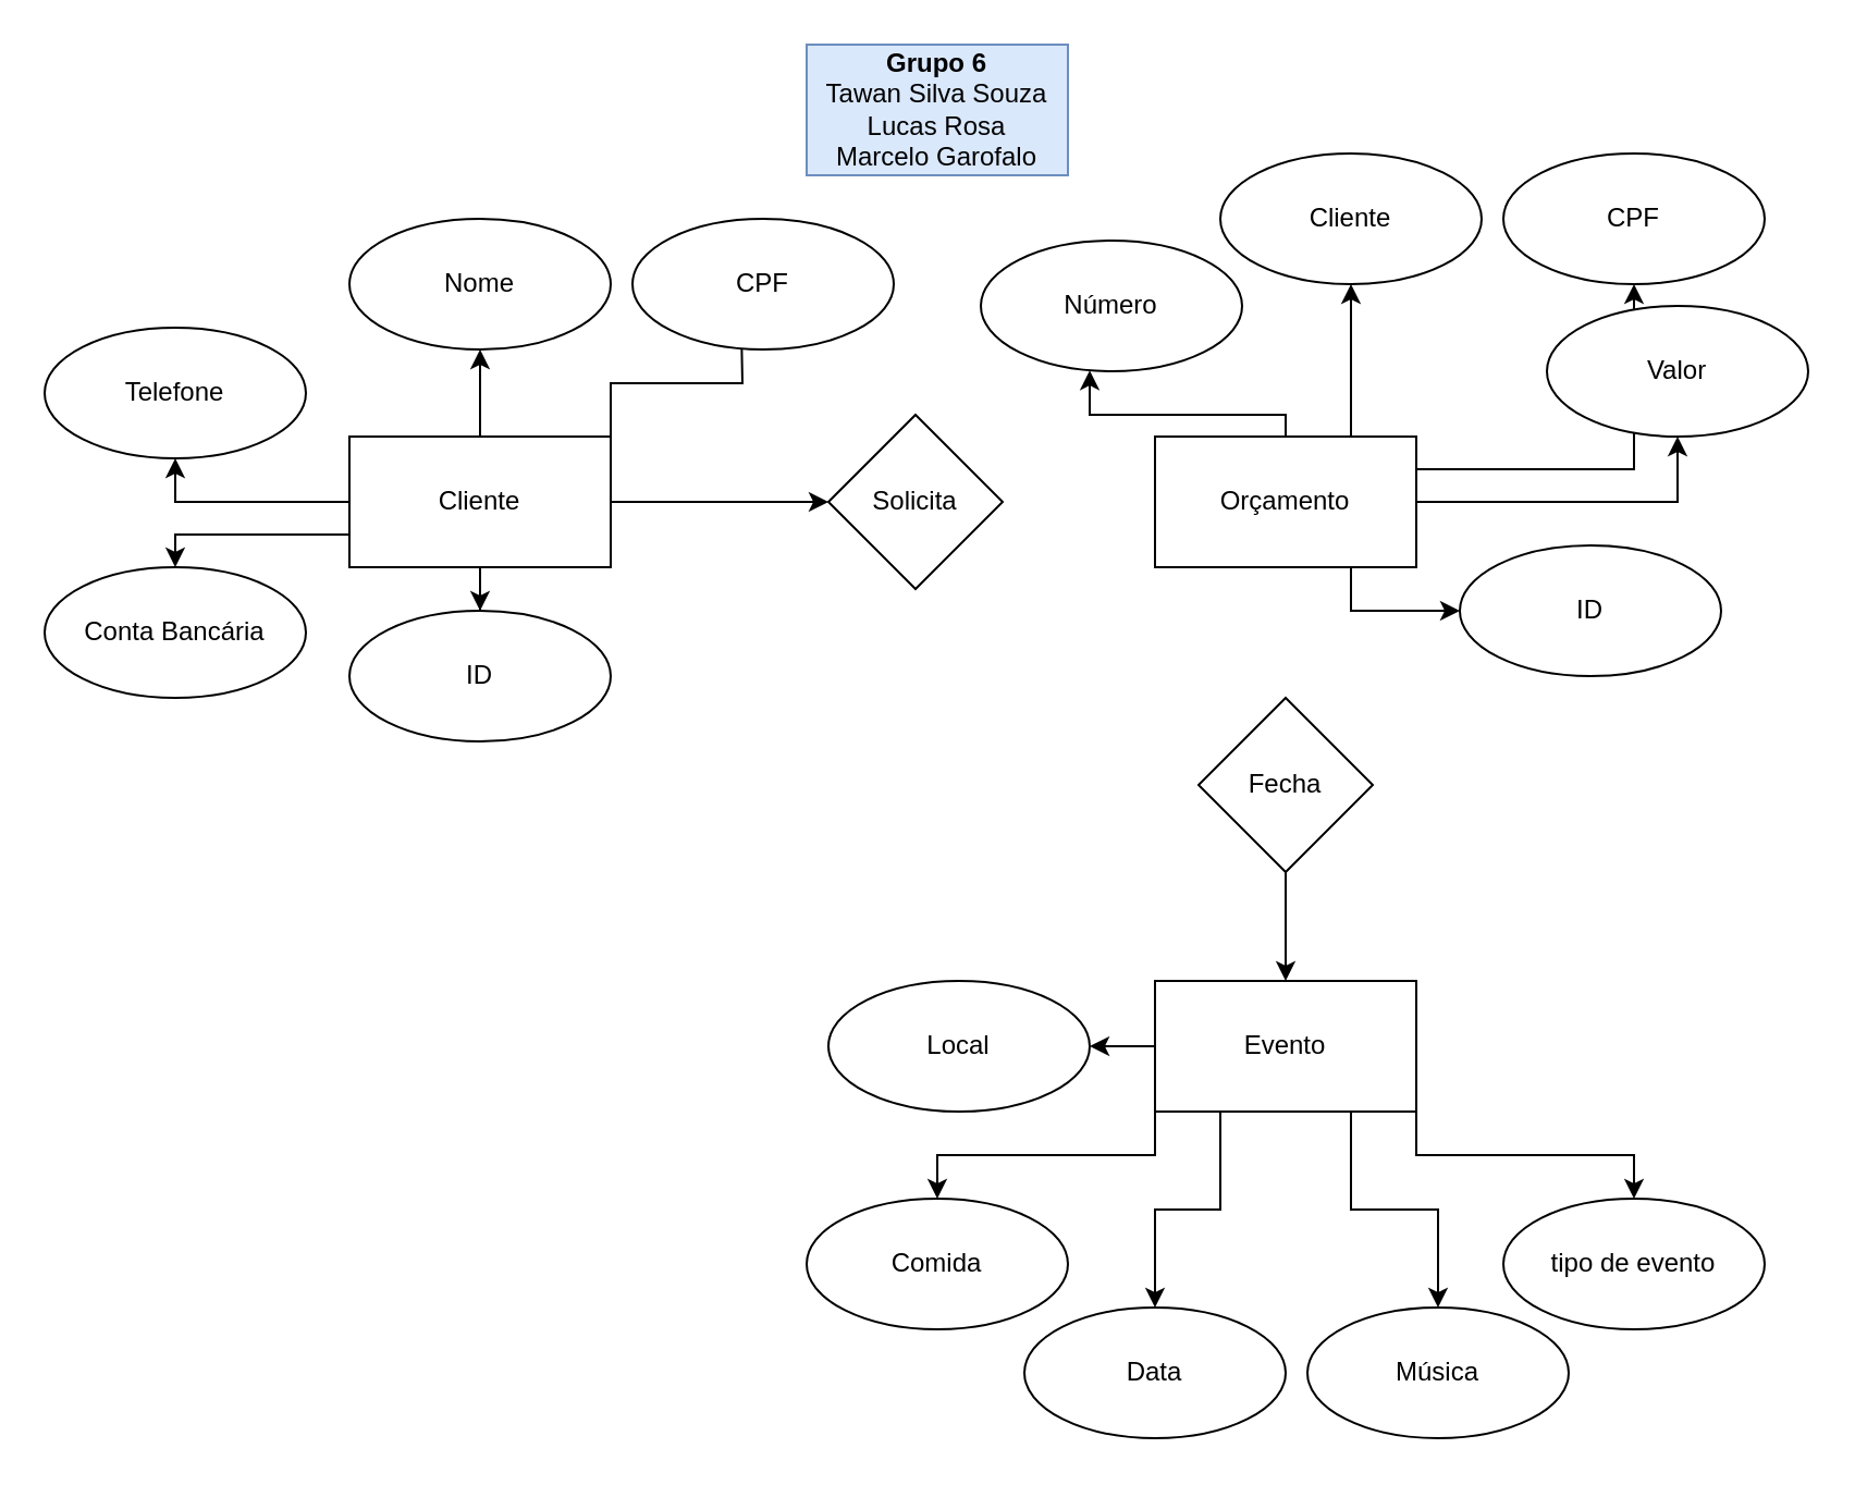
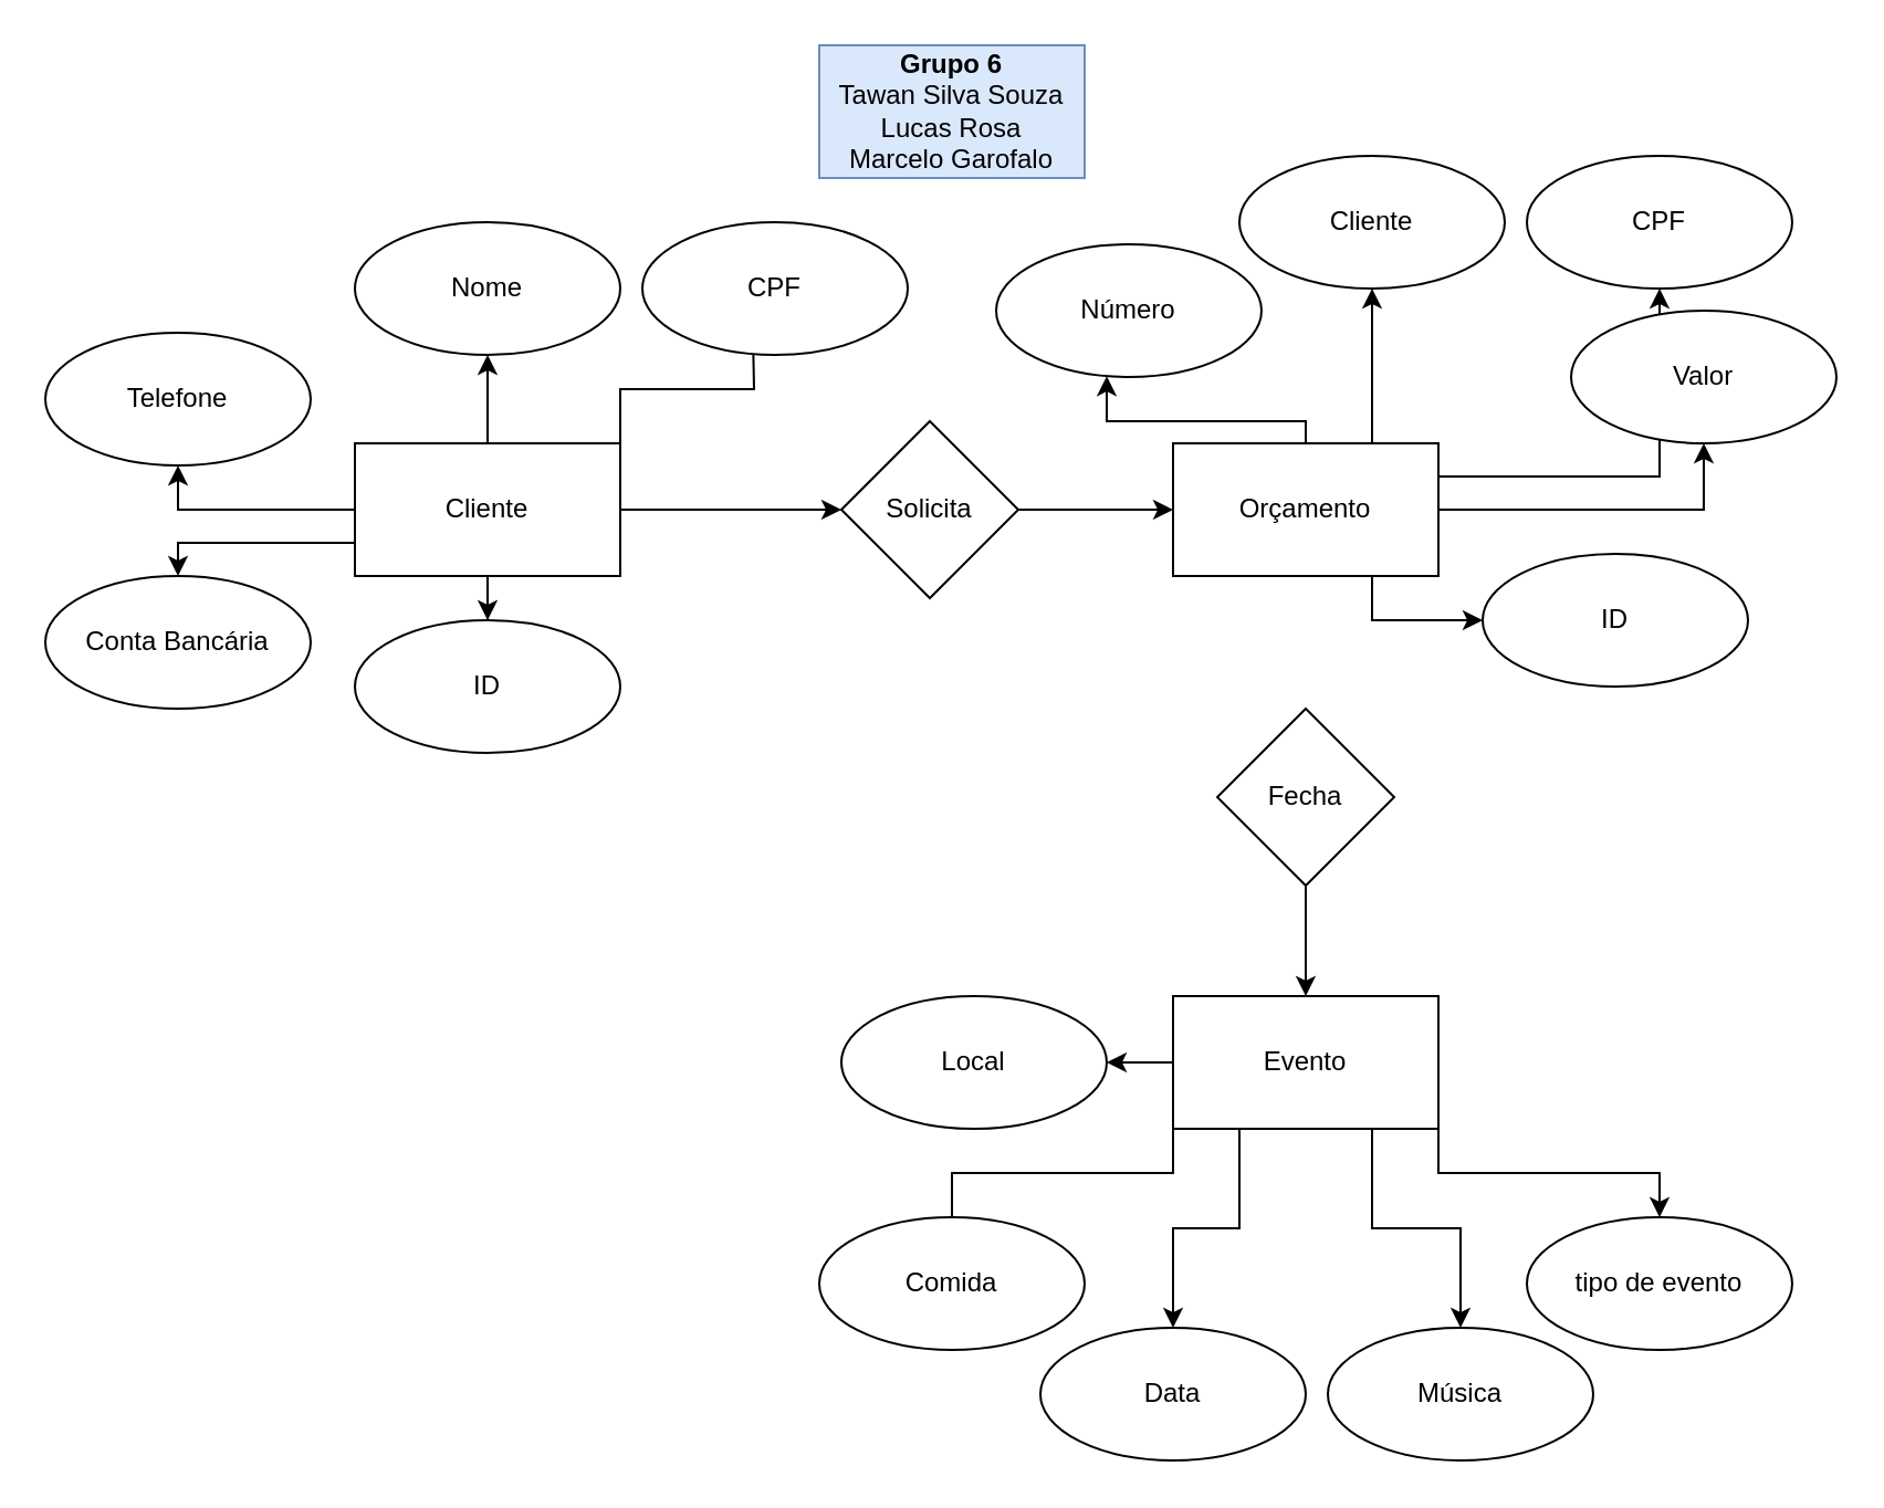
  <mxCell id="0" />
  <mxCell id="1" parent="0" />
  <mxCell id="2" value="" style="edgeStyle=orthogonalEdgeStyle;rounded=0;orthogonalLoop=1;jettySize=auto;html=1;" edge="1" parent="1" source="8" target="9"><mxGeometry relative="1" as="geometry" /></mxCell>
  <mxCell id="3" value="" style="edgeStyle=orthogonalEdgeStyle;rounded=0;orthogonalLoop=1;jettySize=auto;html=1;entryX=0.5;entryY=1;entryDx=0;entryDy=0;" edge="1" parent="1" source="8" target="10"><mxGeometry relative="1" as="geometry" /></mxCell>
  <mxCell id="4" style="edgeStyle=orthogonalEdgeStyle;rounded=0;orthogonalLoop=1;jettySize=auto;html=1;entryX=0;entryY=0.5;entryDx=0;entryDy=0;" edge="1" parent="1" source="8" target="35"><mxGeometry relative="1" as="geometry"><mxPoint x="360" y="230" as="targetPoint" /></mxGeometry></mxCell>
  <mxCell id="5" style="edgeStyle=orthogonalEdgeStyle;rounded=0;orthogonalLoop=1;jettySize=auto;html=1;exitX=1;exitY=0;exitDx=0;exitDy=0;" edge="1" parent="1" source="8"><mxGeometry relative="1" as="geometry"><mxPoint x="340" y="150" as="targetPoint" /></mxGeometry></mxCell>
  <mxCell id="6" value="" style="edgeStyle=orthogonalEdgeStyle;rounded=0;orthogonalLoop=1;jettySize=auto;html=1;" edge="1" parent="1" source="8" target="36"><mxGeometry relative="1" as="geometry" /></mxCell>
  <mxCell id="7" style="edgeStyle=orthogonalEdgeStyle;rounded=0;orthogonalLoop=1;jettySize=auto;html=1;exitX=0;exitY=0.75;exitDx=0;exitDy=0;entryX=0.5;entryY=0;entryDx=0;entryDy=0;" edge="1" parent="1" source="8" target="33"><mxGeometry relative="1" as="geometry"><Array as="points"><mxPoint x="80" y="245" /></Array></mxGeometry></mxCell>
  <mxCell id="8" value="Cliente" style="rounded=0;whiteSpace=wrap;html=1;" vertex="1" parent="1"><mxGeometry x="160" y="200" width="120" height="60" as="geometry" /></mxCell>
  <mxCell id="9" value="Nome" style="ellipse;whiteSpace=wrap;html=1;rounded=0;" vertex="1" parent="1"><mxGeometry x="160" y="100" width="120" height="60" as="geometry" /></mxCell>
  <mxCell id="10" value="Telefone" style="ellipse;whiteSpace=wrap;html=1;rounded=0;" vertex="1" parent="1"><mxGeometry x="20" y="150" width="120" height="60" as="geometry" /></mxCell>
  <mxCell id="11" value="" style="edgeStyle=orthogonalEdgeStyle;rounded=0;orthogonalLoop=1;jettySize=auto;html=1;" edge="1" parent="1" source="16" target="17"><mxGeometry relative="1" as="geometry"><Array as="points"><mxPoint x="590" y="190" /><mxPoint x="500" y="190" /></Array></mxGeometry></mxCell>
  <mxCell id="12" style="edgeStyle=orthogonalEdgeStyle;rounded=0;orthogonalLoop=1;jettySize=auto;html=1;exitX=0.75;exitY=0;exitDx=0;exitDy=0;" edge="1" parent="1" source="16" target="18"><mxGeometry relative="1" as="geometry"><mxPoint x="850" y="60" as="targetPoint" /></mxGeometry></mxCell>
  <mxCell id="13" style="edgeStyle=orthogonalEdgeStyle;rounded=0;orthogonalLoop=1;jettySize=auto;html=1;exitX=1;exitY=0.25;exitDx=0;exitDy=0;" edge="1" parent="1" source="16" target="19"><mxGeometry relative="1" as="geometry" /></mxCell>
  <mxCell id="14" style="edgeStyle=orthogonalEdgeStyle;rounded=0;orthogonalLoop=1;jettySize=auto;html=1;exitX=1;exitY=0.5;exitDx=0;exitDy=0;entryX=0.5;entryY=1;entryDx=0;entryDy=0;" edge="1" parent="1" source="16" target="21"><mxGeometry relative="1" as="geometry" /></mxCell>
  <mxCell id="15" style="edgeStyle=orthogonalEdgeStyle;rounded=0;orthogonalLoop=1;jettySize=auto;html=1;exitX=0.75;exitY=1;exitDx=0;exitDy=0;entryX=0;entryY=0.5;entryDx=0;entryDy=0;" edge="1" parent="1" source="16" target="37"><mxGeometry relative="1" as="geometry" /></mxCell>
  <mxCell id="16" value="Orçamento" style="rounded=0;whiteSpace=wrap;html=1;" vertex="1" parent="1"><mxGeometry x="530" y="200" width="120" height="60" as="geometry" /></mxCell>
  <mxCell id="17" value="Número" style="ellipse;whiteSpace=wrap;html=1;rounded=0;" vertex="1" parent="1"><mxGeometry x="450" width="120" height="60" as="geometry" y="110" /></mxCell>
  <mxCell id="18" value="Cliente" style="ellipse;whiteSpace=wrap;html=1;rounded=0;" vertex="1" parent="1"><mxGeometry x="560" y="70" width="120" height="60" as="geometry" /></mxCell>
  <mxCell id="19" value="CPF" style="ellipse;whiteSpace=wrap;html=1;rounded=0;" vertex="1" parent="1"><mxGeometry x="690" y="70" width="120" height="60" as="geometry" /></mxCell>
  <mxCell id="20" value="CPF" style="ellipse;whiteSpace=wrap;html=1;rounded=0;" vertex="1" parent="1"><mxGeometry x="290" y="100" width="120" height="60" as="geometry" /></mxCell>
  <mxCell id="21" value="Valor" style="ellipse;whiteSpace=wrap;html=1;rounded=0;" vertex="1" parent="1"><mxGeometry x="710" y="140" width="120" height="60" as="geometry" /></mxCell>
  <mxCell id="22" style="edgeStyle=orthogonalEdgeStyle;rounded=0;orthogonalLoop=1;jettySize=auto;html=1;exitX=1;exitY=1;exitDx=0;exitDy=0;entryX=0.5;entryY=0;entryDx=0;entryDy=0;" edge="1" parent="1" source="27" target="28"><mxGeometry relative="1" as="geometry"><mxPoint x="750" y="570" as="targetPoint" /></mxGeometry></mxCell>
  <mxCell id="23" style="edgeStyle=orthogonalEdgeStyle;rounded=0;orthogonalLoop=1;jettySize=auto;html=1;exitX=0;exitY=0.5;exitDx=0;exitDy=0;" edge="1" parent="1" source="27" target="30"><mxGeometry relative="1" as="geometry" /></mxCell>
- <mxCell id="24" style="edgeStyle=orthogonalEdgeStyle;rounded=0;orthogonalLoop=1;jettySize=auto;html=1;exitX=0;exitY=1;exitDx=0;exitDy=0;" edge="1" parent="1" source="27" target="31"><mxGeometry relative="1" as="geometry" /></mxCell>
+ <mxCell id="24" style="edgeStyle=orthogonalEdgeStyle;rounded=0;orthogonalLoop=1;jettySize=auto;html=1;exitX=0;exitY=1;exitDx=0;exitDy=0;endArrow=none;" edge="1" parent="1" source="27" target="31"><mxGeometry relative="1" as="geometry" /></mxCell>
  <mxCell id="25" style="edgeStyle=orthogonalEdgeStyle;rounded=0;orthogonalLoop=1;jettySize=auto;html=1;exitX=0.25;exitY=1;exitDx=0;exitDy=0;entryX=0.5;entryY=0;entryDx=0;entryDy=0;" edge="1" parent="1" source="27" target="29"><mxGeometry relative="1" as="geometry" /></mxCell>
  <mxCell id="26" style="edgeStyle=orthogonalEdgeStyle;rounded=0;orthogonalLoop=1;jettySize=auto;html=1;exitX=0.75;exitY=1;exitDx=0;exitDy=0;entryX=0.5;entryY=0;entryDx=0;entryDy=0;" edge="1" parent="1" source="27" target="32"><mxGeometry relative="1" as="geometry" /></mxCell>
  <mxCell id="27" value="Evento" style="rounded=0;whiteSpace=wrap;html=1;" vertex="1" parent="1"><mxGeometry x="530" y="450" width="120" height="60" as="geometry" /></mxCell>
  <mxCell id="28" value="tipo de evento" style="ellipse;whiteSpace=wrap;html=1;rounded=0;" vertex="1" parent="1"><mxGeometry x="690" y="550" width="120" height="60" as="geometry" /></mxCell>
  <mxCell id="29" value="Data" style="ellipse;whiteSpace=wrap;html=1;rounded=0;" vertex="1" parent="1"><mxGeometry x="470" y="600" width="120" height="60" as="geometry" /></mxCell>
  <mxCell id="30" value="Local" style="ellipse;whiteSpace=wrap;html=1;rounded=0;" vertex="1" parent="1"><mxGeometry x="380" y="450" width="120" height="60" as="geometry" /></mxCell>
  <mxCell id="31" value="Comida" style="ellipse;whiteSpace=wrap;html=1;rounded=0;" vertex="1" parent="1"><mxGeometry x="370" y="550" width="120" height="60" as="geometry" /></mxCell>
  <mxCell id="32" value="Música" style="ellipse;whiteSpace=wrap;html=1;rounded=0;" vertex="1" parent="1"><mxGeometry x="600" y="600" width="120" height="60" as="geometry" /></mxCell>
  <mxCell id="33" value="Conta Bancária" style="ellipse;whiteSpace=wrap;html=1;rounded=0;" vertex="1" parent="1"><mxGeometry x="20" y="260" width="120" height="60" as="geometry" /></mxCell>
+ <mxCell id="34" style="edgeStyle=orthogonalEdgeStyle;rounded=0;orthogonalLoop=1;jettySize=auto;html=1;entryX=0;entryY=0.5;entryDx=0;entryDy=0;" edge="1" parent="1" source="35" target="16"><mxGeometry relative="1" as="geometry" /></mxCell>
  <mxCell id="35" value="Solicita" style="rhombus;whiteSpace=wrap;html=1;" vertex="1" parent="1"><mxGeometry x="380" y="190" width="80" height="80" as="geometry" /></mxCell>
  <mxCell id="36" value="ID" style="ellipse;whiteSpace=wrap;html=1;rounded=0;" vertex="1" parent="1"><mxGeometry x="160" y="280" width="120" height="60" as="geometry" /></mxCell>
  <mxCell id="37" value="ID" style="ellipse;whiteSpace=wrap;html=1;rounded=0;" vertex="1" parent="1"><mxGeometry x="670" y="250" width="120" height="60" as="geometry" /></mxCell>
  <mxCell id="38" value="" style="edgeStyle=orthogonalEdgeStyle;rounded=0;orthogonalLoop=1;jettySize=auto;html=1;" edge="1" parent="1" source="39" target="27"><mxGeometry relative="1" as="geometry" /></mxCell>
  <mxCell id="39" value="Fecha" style="rhombus;whiteSpace=wrap;html=1;rounded=0;" vertex="1" parent="1"><mxGeometry x="550" y="320" width="80" height="80" as="geometry" /></mxCell>
  <mxCell id="40" value="&lt;b&gt;Grupo 6&lt;br&gt;&lt;/b&gt;Tawan Silva Souza&lt;br&gt;Lucas Rosa&lt;br&gt;Marcelo Garofalo" style="rounded=0;whiteSpace=wrap;html=1;fillColor=#dae8fc;strokeColor=#6c8ebf;" vertex="1" parent="1"><mxGeometry x="370" y="20" width="120" height="60" as="geometry" /></mxCell>
